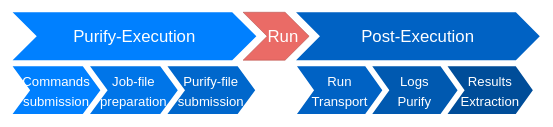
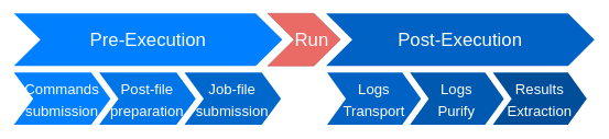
  <mxCell id="0" />
  <mxCell id="1" parent="0" />
- <mxCell id="2" value="Purify-Execution" style="shape=step;whiteSpace=wrap;html=1;fontSize=28;fillColor=#0080FF;fontColor=#FFFFFF;strokeColor=none;size=0.099;" parent="1" vertex="1"><mxGeometry x="20" y="20" width="406.856" height="80" as="geometry" /></mxCell>
+ <mxCell id="2" value="Pre-Execution" style="shape=step;whiteSpace=wrap;html=1;fontSize=28;fillColor=#0080FF;fontColor=#FFFFFF;strokeColor=none;size=0.099;" parent="1" vertex="1"><mxGeometry x="20" y="20" width="406.856" height="80" as="geometry" /></mxCell>
  <mxCell id="3" value="&lt;font style=&quot;font-size: 22px&quot;&gt;Commands submission&lt;/font&gt;" style="shape=step;whiteSpace=wrap;html=1;fontSize=28;fillColor=#0080FF;fontColor=#FFFFFF;strokeColor=none;" parent="1" vertex="1"><mxGeometry x="20" y="110" width="146.468" height="80" as="geometry" /></mxCell>
- <mxCell id="4" value="&lt;font style=&quot;font-size: 22px&quot;&gt;Job-file preparation&lt;/font&gt;" style="shape=step;whiteSpace=wrap;html=1;fontSize=28;fillColor=#0075E8;fontColor=#FFFFFF;strokeColor=none;" parent="1" vertex="1"><mxGeometry x="149.237" y="110" width="146.468" height="80" as="geometry" /></mxCell>
- <mxCell id="5" value="&lt;span style=&quot;font-size: 22px&quot;&gt;Purify-file submission&lt;/span&gt;" style="shape=step;whiteSpace=wrap;html=1;fontSize=28;fillColor=#0067CC;fontColor=#FFFFFF;strokeColor=none;" parent="1" vertex="1"><mxGeometry x="278.473" y="110" width="146.468" height="80" as="geometry" /></mxCell>
+ <mxCell id="4" value="&lt;font style=&quot;font-size: 22px&quot;&gt;Post-file preparation&lt;/font&gt;" style="shape=step;whiteSpace=wrap;html=1;fontSize=28;fillColor=#0075E8;fontColor=#FFFFFF;strokeColor=none;" parent="1" vertex="1"><mxGeometry x="149.237" y="110" width="146.468" height="80" as="geometry" /></mxCell>
+ <mxCell id="5" value="&lt;span style=&quot;font-size: 22px&quot;&gt;Job-file submission&lt;/span&gt;" style="shape=step;whiteSpace=wrap;html=1;fontSize=28;fillColor=#0067CC;fontColor=#FFFFFF;strokeColor=none;" parent="1" vertex="1"><mxGeometry x="278.473" y="110" width="146.468" height="80" as="geometry" /></mxCell>
  <mxCell id="6" value="Post-Execution" style="shape=step;whiteSpace=wrap;html=1;fontSize=28;fillColor=#0062C4;fontColor=#FFFFFF;strokeColor=none;size=0.098;" parent="1" vertex="1"><mxGeometry x="493.144" y="20" width="406.856" height="80" as="geometry" /></mxCell>
- <mxCell id="7" value="&lt;font style=&quot;font-size: 22px&quot;&gt;Run&lt;br&gt;Transport&lt;/font&gt;" style="shape=step;whiteSpace=wrap;html=1;fontSize=28;fillColor=#0062C4;fontColor=#FFFFFF;strokeColor=none;" parent="1" vertex="1"><mxGeometry x="494.721" y="110" width="142.399" height="80" as="geometry" /></mxCell>
+ <mxCell id="7" value="&lt;font style=&quot;font-size: 22px&quot;&gt;Logs&lt;br&gt;Transport&lt;/font&gt;" style="shape=step;whiteSpace=wrap;html=1;fontSize=28;fillColor=#0062C4;fontColor=#FFFFFF;strokeColor=none;" parent="1" vertex="1"><mxGeometry x="494.721" y="110" width="142.399" height="80" as="geometry" /></mxCell>
  <mxCell id="8" value="&lt;font style=&quot;font-size: 22px&quot;&gt;Logs&lt;br&gt;Purify&lt;/font&gt;" style="shape=step;whiteSpace=wrap;html=1;fontSize=28;fillColor=#0059B0;fontColor=#FFFFFF;strokeColor=none;" parent="1" vertex="1"><mxGeometry x="620.368" y="110" width="142.399" height="80" as="geometry" /></mxCell>
  <mxCell id="9" value="&lt;font style=&quot;font-size: 22px&quot;&gt;Results&lt;br&gt;Extraction&lt;/font&gt;" style="shape=step;whiteSpace=wrap;html=1;fontSize=28;fillColor=#004D99;fontColor=#FFFFFF;strokeColor=none;" parent="1" vertex="1"><mxGeometry x="746.014" y="110" width="142.399" height="80" as="geometry" /></mxCell>
  <mxCell id="10" value="&lt;font color=&quot;#ffffff&quot; style=&quot;font-size: 28px&quot;&gt;&amp;nbsp; &amp;nbsp;Run&lt;/font&gt;" style="shape=step;whiteSpace=wrap;html=1;fontSize=28;strokeColor=#b85450;size=0.365;fillColor=#EA6B66;" vertex="1" parent="1"><mxGeometry x="404.72" y="20" width="110.28" height="80" as="geometry" /></mxCell>
